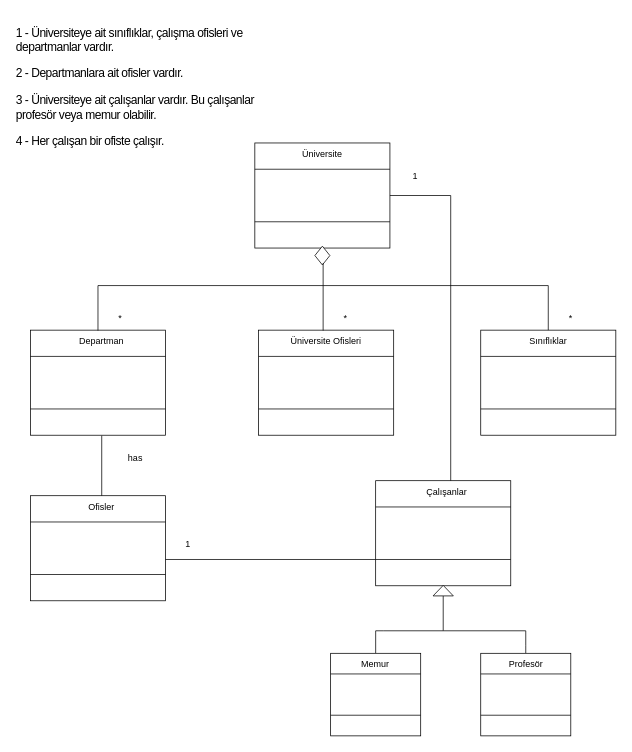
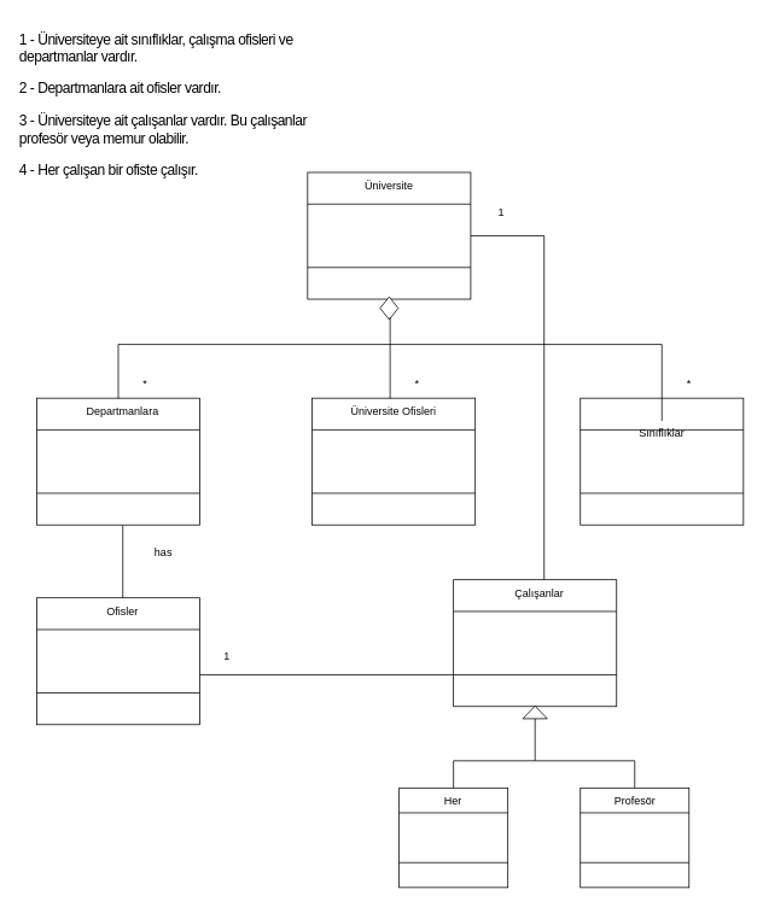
  <mxCell id="0" />
  <mxCell id="1" parent="0" />
  <mxCell id="2" value="&#10;&lt;p style=&quot;box-sizing: border-box; margin-top: 0px; margin-bottom: 1rem; color: rgb(0, 0, 0); font-family: Nunito, sans-serif; font-size: 16px; font-style: normal; font-variant-ligatures: normal; font-variant-caps: normal; font-weight: 400; letter-spacing: -0.64px; orphans: 2; text-align: left; text-indent: 0px; text-transform: none; widows: 2; word-spacing: 0px; -webkit-text-stroke-width: 0px; background-color: rgb(255, 255, 255); text-decoration-thickness: initial; text-decoration-style: initial; text-decoration-color: initial;&quot;&gt;1 - Üniversiteye ait sınıflıklar, çalışma ofisleri ve departmanlar vardır.&lt;/p&gt;&lt;p style=&quot;box-sizing: border-box; margin-top: 0px; margin-bottom: 1rem; color: rgb(0, 0, 0); font-family: Nunito, sans-serif; font-size: 16px; font-style: normal; font-variant-ligatures: normal; font-variant-caps: normal; font-weight: 400; letter-spacing: -0.64px; orphans: 2; text-align: left; text-indent: 0px; text-transform: none; widows: 2; word-spacing: 0px; -webkit-text-stroke-width: 0px; background-color: rgb(255, 255, 255); text-decoration-thickness: initial; text-decoration-style: initial; text-decoration-color: initial;&quot;&gt;2 - Departmanlara ait ofisler vardır.&lt;/p&gt;&lt;p style=&quot;box-sizing: border-box; margin-top: 0px; margin-bottom: 1rem; color: rgb(0, 0, 0); font-family: Nunito, sans-serif; font-size: 16px; font-style: normal; font-variant-ligatures: normal; font-variant-caps: normal; font-weight: 400; letter-spacing: -0.64px; orphans: 2; text-align: left; text-indent: 0px; text-transform: none; widows: 2; word-spacing: 0px; -webkit-text-stroke-width: 0px; background-color: rgb(255, 255, 255); text-decoration-thickness: initial; text-decoration-style: initial; text-decoration-color: initial;&quot;&gt;3 - Üniversiteye ait çalışanlar vardır. Bu çalışanlar profesör veya memur olabilir.&lt;/p&gt;&lt;p style=&quot;box-sizing: border-box; margin-top: 0px; margin-bottom: 1rem; color: rgb(0, 0, 0); font-family: Nunito, sans-serif; font-size: 16px; font-style: normal; font-variant-ligatures: normal; font-variant-caps: normal; font-weight: 400; letter-spacing: -0.64px; orphans: 2; text-align: left; text-indent: 0px; text-transform: none; widows: 2; word-spacing: 0px; -webkit-text-stroke-width: 0px; background-color: rgb(255, 255, 255); text-decoration-thickness: initial; text-decoration-style: initial; text-decoration-color: initial;&quot;&gt;4 - Her çalışan bir ofiste çalışır.&lt;/p&gt;&#10;&#10;" style="text;html=1;strokeColor=none;fillColor=none;align=center;verticalAlign=middle;whiteSpace=wrap;rounded=0;" vertex="1" parent="1"><mxGeometry y="20" width="340" height="220" as="geometry" x="20" /></mxCell>
  <mxCell id="3" value="" style="rounded=0;whiteSpace=wrap;html=1;" vertex="1" parent="1"><mxGeometry x="339" y="190" width="180" height="140" as="geometry" /></mxCell>
  <mxCell id="4" value="" style="endArrow=none;html=1;rounded=0;entryX=1;entryY=0.25;entryDx=0;entryDy=0;exitX=0;exitY=0.25;exitDx=0;exitDy=0;" edge="1" parent="1" source="3" target="3"><mxGeometry width="50" height="50" relative="1" as="geometry"><mxPoint x="200" y="300" as="sourcePoint" /><mxPoint x="250" y="250" as="targetPoint" /></mxGeometry></mxCell>
  <mxCell id="5" value="" style="endArrow=none;html=1;rounded=0;entryX=1;entryY=0.75;entryDx=0;entryDy=0;exitX=0;exitY=0.75;exitDx=0;exitDy=0;" edge="1" parent="1" source="3" target="3"><mxGeometry width="50" height="50" relative="1" as="geometry"><mxPoint x="190" y="272.5" as="sourcePoint" /><mxPoint x="370" y="272.5" as="targetPoint" /><Array as="points" /></mxGeometry></mxCell>
  <mxCell id="6" style="edgeStyle=orthogonalEdgeStyle;rounded=0;orthogonalLoop=1;jettySize=auto;html=1;exitX=0.5;exitY=1;exitDx=0;exitDy=0;" edge="1" parent="1" source="3" target="3"><mxGeometry relative="1" as="geometry" /></mxCell>
  <mxCell id="7" value="" style="rounded=0;whiteSpace=wrap;html=1;" vertex="1" parent="1"><mxGeometry x="640" y="439.41" width="180" height="140" as="geometry" /></mxCell>
  <mxCell id="8" value="" style="endArrow=none;html=1;rounded=0;entryX=1;entryY=0.25;entryDx=0;entryDy=0;exitX=0;exitY=0.25;exitDx=0;exitDy=0;" edge="1" parent="1" source="7" target="7"><mxGeometry width="50" height="50" relative="1" as="geometry"><mxPoint x="590" y="510" as="sourcePoint" /><mxPoint x="640" y="460" as="targetPoint" /></mxGeometry></mxCell>
  <mxCell id="9" value="" style="endArrow=none;html=1;rounded=0;entryX=1;entryY=0.75;entryDx=0;entryDy=0;exitX=0;exitY=0.75;exitDx=0;exitDy=0;" edge="1" parent="1" source="7" target="7"><mxGeometry width="50" height="50" relative="1" as="geometry"><mxPoint x="580" y="482.5" as="sourcePoint" /><mxPoint x="760" y="482.5" as="targetPoint" /><Array as="points" /></mxGeometry></mxCell>
  <mxCell id="10" style="edgeStyle=orthogonalEdgeStyle;rounded=0;orthogonalLoop=1;jettySize=auto;html=1;exitX=0.5;exitY=1;exitDx=0;exitDy=0;" edge="1" parent="1" source="7" target="7"><mxGeometry relative="1" as="geometry" /></mxCell>
  <mxCell id="11" value="" style="rounded=0;whiteSpace=wrap;html=1;" vertex="1" parent="1"><mxGeometry x="344" y="439.41" width="180" height="140" as="geometry" /></mxCell>
  <mxCell id="12" value="" style="endArrow=none;html=1;rounded=0;entryX=1;entryY=0.25;entryDx=0;entryDy=0;exitX=0;exitY=0.25;exitDx=0;exitDy=0;" edge="1" parent="1" source="11" target="11"><mxGeometry width="50" height="50" relative="1" as="geometry"><mxPoint x="310" y="510" as="sourcePoint" /><mxPoint x="360" y="460" as="targetPoint" /></mxGeometry></mxCell>
  <mxCell id="13" value="" style="endArrow=none;html=1;rounded=0;entryX=1;entryY=0.75;entryDx=0;entryDy=0;exitX=0;exitY=0.75;exitDx=0;exitDy=0;" edge="1" parent="1" source="11" target="11"><mxGeometry width="50" height="50" relative="1" as="geometry"><mxPoint x="300" y="482.5" as="sourcePoint" /><mxPoint x="480" y="482.5" as="targetPoint" /><Array as="points" /></mxGeometry></mxCell>
  <mxCell id="14" style="edgeStyle=orthogonalEdgeStyle;rounded=0;orthogonalLoop=1;jettySize=auto;html=1;exitX=0.5;exitY=1;exitDx=0;exitDy=0;" edge="1" parent="1" source="11" target="11"><mxGeometry relative="1" as="geometry" /></mxCell>
  <mxCell id="15" value="" style="rounded=0;whiteSpace=wrap;html=1;" vertex="1" parent="1"><mxGeometry x="40" y="439.41" width="180" height="140" as="geometry" /></mxCell>
  <mxCell id="16" value="" style="endArrow=none;html=1;rounded=0;entryX=1;entryY=0.25;entryDx=0;entryDy=0;exitX=0;exitY=0.25;exitDx=0;exitDy=0;" edge="1" parent="1" source="15" target="15"><mxGeometry width="50" height="50" relative="1" as="geometry"><mxPoint x="60" y="509.41" as="sourcePoint" /><mxPoint x="110" y="459.41" as="targetPoint" /></mxGeometry></mxCell>
  <mxCell id="17" value="" style="endArrow=none;html=1;rounded=0;entryX=1;entryY=0.75;entryDx=0;entryDy=0;exitX=0;exitY=0.75;exitDx=0;exitDy=0;" edge="1" parent="1" source="15" target="15"><mxGeometry width="50" height="50" relative="1" as="geometry"><mxPoint x="50" y="481.91" as="sourcePoint" /><mxPoint x="230" y="481.91" as="targetPoint" /><Array as="points" /></mxGeometry></mxCell>
  <mxCell id="18" style="edgeStyle=orthogonalEdgeStyle;rounded=0;orthogonalLoop=1;jettySize=auto;html=1;exitX=0.5;exitY=1;exitDx=0;exitDy=0;" edge="1" parent="1" source="15" target="15"><mxGeometry relative="1" as="geometry" /></mxCell>
  <mxCell id="19" value="Üniversite" style="text;html=1;strokeColor=none;fillColor=none;align=center;verticalAlign=middle;whiteSpace=wrap;rounded=0;" vertex="1" parent="1"><mxGeometry x="344" y="190" width="170" height="30" as="geometry" /></mxCell>
- <mxCell id="20" value="Departman" style="text;html=1;strokeColor=none;fillColor=none;align=center;verticalAlign=middle;whiteSpace=wrap;rounded=0;" vertex="1" parent="1"><mxGeometry x="50" y="439.41" width="170" height="30" as="geometry" /></mxCell>
+ <mxCell id="20" value="Departmanlara" style="text;html=1;strokeColor=none;fillColor=none;align=center;verticalAlign=middle;whiteSpace=wrap;rounded=0;" vertex="1" parent="1"><mxGeometry x="50" y="439.41" width="170" height="30" as="geometry" /></mxCell>
  <mxCell id="21" value="Üniversite Ofisleri" style="text;html=1;strokeColor=none;fillColor=none;align=center;verticalAlign=middle;whiteSpace=wrap;rounded=0;" vertex="1" parent="1"><mxGeometry x="349" y="439.41" width="170" height="30" as="geometry" /></mxCell>
- <mxCell id="22" value="Sınıflıklar" style="text;html=1;strokeColor=none;fillColor=none;align=center;verticalAlign=middle;whiteSpace=wrap;rounded=0;" vertex="1" parent="1"><mxGeometry x="645" y="439.41" width="170" height="30" as="geometry" /></mxCell>
+ <mxCell id="22" value="Sınıflıklar" style="text;html=1;strokeColor=none;fillColor=none;align=center;verticalAlign=middle;whiteSpace=wrap;rounded=0;" vertex="1" parent="1"><mxGeometry x="645" y="464.41" width="170" height="30" as="geometry" /></mxCell>
  <mxCell id="23" value="" style="endArrow=none;html=1;rounded=0;" edge="1" parent="1"><mxGeometry width="50" height="50" relative="1" as="geometry"><mxPoint x="130" y="380" as="sourcePoint" /><mxPoint x="730" y="380" as="targetPoint" /></mxGeometry></mxCell>
  <mxCell id="24" value="" style="endArrow=none;html=1;rounded=0;" edge="1" parent="1"><mxGeometry width="50" height="50" relative="1" as="geometry"><mxPoint x="130" y="440" as="sourcePoint" /><mxPoint x="130" y="380" as="targetPoint" /></mxGeometry></mxCell>
  <mxCell id="25" value="" style="endArrow=none;html=1;rounded=0;" edge="1" parent="1"><mxGeometry width="50" height="50" relative="1" as="geometry"><mxPoint x="430" y="440" as="sourcePoint" /><mxPoint x="430" y="380" as="targetPoint" /></mxGeometry></mxCell>
  <mxCell id="26" value="" style="endArrow=none;html=1;rounded=0;exitX=0.5;exitY=0;exitDx=0;exitDy=0;" edge="1" parent="1" source="22"><mxGeometry width="50" height="50" relative="1" as="geometry"><mxPoint x="130" y="450" as="sourcePoint" /><mxPoint x="730" y="380" as="targetPoint" /></mxGeometry></mxCell>
  <mxCell id="27" value="" style="rhombus;whiteSpace=wrap;html=1;rotation=-90;" vertex="1" parent="1"><mxGeometry x="416.5" y="330" width="25" height="20" as="geometry" /></mxCell>
  <mxCell id="28" value="" style="endArrow=none;html=1;rounded=0;" edge="1" parent="1"><mxGeometry width="50" height="50" relative="1" as="geometry"><mxPoint x="430" y="380" as="sourcePoint" /><mxPoint x="430" y="350" as="targetPoint" /></mxGeometry></mxCell>
  <mxCell id="29" value="" style="rounded=0;whiteSpace=wrap;html=1;" vertex="1" parent="1"><mxGeometry x="40" y="660" width="180" height="140" as="geometry" /></mxCell>
  <mxCell id="30" value="" style="endArrow=none;html=1;rounded=0;entryX=1;entryY=0.25;entryDx=0;entryDy=0;exitX=0;exitY=0.25;exitDx=0;exitDy=0;" edge="1" parent="1" source="29" target="29"><mxGeometry width="50" height="50" relative="1" as="geometry"><mxPoint x="60" y="730" as="sourcePoint" /><mxPoint x="110" y="680" as="targetPoint" /></mxGeometry></mxCell>
  <mxCell id="31" value="" style="endArrow=none;html=1;rounded=0;entryX=1;entryY=0.75;entryDx=0;entryDy=0;exitX=0;exitY=0.75;exitDx=0;exitDy=0;" edge="1" parent="1" source="29" target="29"><mxGeometry width="50" height="50" relative="1" as="geometry"><mxPoint x="50" y="702.5" as="sourcePoint" /><mxPoint x="230" y="702.5" as="targetPoint" /><Array as="points" /></mxGeometry></mxCell>
  <mxCell id="32" style="edgeStyle=orthogonalEdgeStyle;rounded=0;orthogonalLoop=1;jettySize=auto;html=1;exitX=0.5;exitY=1;exitDx=0;exitDy=0;" edge="1" parent="1" source="29" target="29"><mxGeometry relative="1" as="geometry" /></mxCell>
  <mxCell id="33" value="Ofisler" style="text;html=1;strokeColor=none;fillColor=none;align=center;verticalAlign=middle;whiteSpace=wrap;rounded=0;" vertex="1" parent="1"><mxGeometry x="50" y="660" width="170" height="30" as="geometry" /></mxCell>
  <mxCell id="34" value="" style="endArrow=none;html=1;rounded=0;exitX=0.5;exitY=0;exitDx=0;exitDy=0;" edge="1" parent="1" source="33"><mxGeometry width="50" height="50" relative="1" as="geometry"><mxPoint x="100" y="650" as="sourcePoint" /><mxPoint x="135" y="580" as="targetPoint" /></mxGeometry></mxCell>
  <mxCell id="35" value="has" style="text;html=1;strokeColor=none;fillColor=none;align=center;verticalAlign=middle;whiteSpace=wrap;rounded=0;" vertex="1" parent="1"><mxGeometry x="150" y="595" width="60" height="30" as="geometry" /></mxCell>
  <mxCell id="36" value="" style="rounded=0;whiteSpace=wrap;html=1;" vertex="1" parent="1"><mxGeometry x="500" y="640" width="180" height="140" as="geometry" /></mxCell>
  <mxCell id="37" value="" style="endArrow=none;html=1;rounded=0;entryX=1;entryY=0.25;entryDx=0;entryDy=0;exitX=0;exitY=0.25;exitDx=0;exitDy=0;" edge="1" parent="1" source="36" target="36"><mxGeometry width="50" height="50" relative="1" as="geometry"><mxPoint x="520" y="710" as="sourcePoint" /><mxPoint x="570" y="660" as="targetPoint" /></mxGeometry></mxCell>
  <mxCell id="38" value="" style="endArrow=none;html=1;rounded=0;entryX=1;entryY=0.75;entryDx=0;entryDy=0;exitX=0;exitY=0.75;exitDx=0;exitDy=0;" edge="1" parent="1" source="36" target="36"><mxGeometry width="50" height="50" relative="1" as="geometry"><mxPoint x="510" y="682.5" as="sourcePoint" /><mxPoint x="690" y="682.5" as="targetPoint" /><Array as="points" /></mxGeometry></mxCell>
  <mxCell id="39" style="edgeStyle=orthogonalEdgeStyle;rounded=0;orthogonalLoop=1;jettySize=auto;html=1;exitX=0.5;exitY=1;exitDx=0;exitDy=0;" edge="1" parent="1" source="36" target="36"><mxGeometry relative="1" as="geometry" /></mxCell>
  <mxCell id="40" value="Çalışanlar" style="text;html=1;strokeColor=none;fillColor=none;align=center;verticalAlign=middle;whiteSpace=wrap;rounded=0;" vertex="1" parent="1"><mxGeometry x="510" y="640" width="170" height="30" as="geometry" /></mxCell>
  <mxCell id="41" value="" style="endArrow=none;html=1;rounded=0;entryX=1;entryY=0.5;entryDx=0;entryDy=0;" edge="1" parent="1" target="3"><mxGeometry width="50" height="50" relative="1" as="geometry"><mxPoint x="600" y="260" as="sourcePoint" /><mxPoint x="660" y="250" as="targetPoint" /></mxGeometry></mxCell>
  <mxCell id="42" value="" style="endArrow=none;html=1;rounded=0;" edge="1" parent="1"><mxGeometry width="50" height="50" relative="1" as="geometry"><mxPoint x="600" y="640" as="sourcePoint" /><mxPoint x="600" y="260" as="targetPoint" /></mxGeometry></mxCell>
  <mxCell id="43" value="" style="endArrow=none;html=1;rounded=0;entryX=0;entryY=0.5;entryDx=0;entryDy=0;" edge="1" parent="1" target="44"><mxGeometry width="50" height="50" relative="1" as="geometry"><mxPoint x="590" y="840" as="sourcePoint" /><mxPoint x="597" y="870" as="targetPoint" /></mxGeometry></mxCell>
  <mxCell id="44" value="" style="triangle;whiteSpace=wrap;html=1;rotation=-90;" vertex="1" parent="1"><mxGeometry x="583" y="773" width="14" height="27" as="geometry" /></mxCell>
  <mxCell id="45" value="" style="endArrow=none;html=1;rounded=0;" edge="1" parent="1"><mxGeometry width="50" height="50" relative="1" as="geometry"><mxPoint x="700" y="840" as="sourcePoint" /><mxPoint x="590" y="840" as="targetPoint" /></mxGeometry></mxCell>
  <mxCell id="46" value="" style="endArrow=none;html=1;rounded=0;" edge="1" parent="1"><mxGeometry width="50" height="50" relative="1" as="geometry"><mxPoint x="500" y="840" as="sourcePoint" /><mxPoint x="590" y="840" as="targetPoint" /><Array as="points"><mxPoint x="510" y="840" /></Array></mxGeometry></mxCell>
  <mxCell id="47" value="" style="endArrow=none;html=1;rounded=0;" edge="1" parent="1"><mxGeometry width="50" height="50" relative="1" as="geometry"><mxPoint x="500" y="870" as="sourcePoint" /><mxPoint x="500" y="840" as="targetPoint" /><Array as="points" /></mxGeometry></mxCell>
  <mxCell id="48" value="" style="endArrow=none;html=1;rounded=0;" edge="1" parent="1"><mxGeometry width="50" height="50" relative="1" as="geometry"><mxPoint x="700" y="870" as="sourcePoint" /><mxPoint x="700" y="840" as="targetPoint" /><Array as="points"><mxPoint x="700" y="860" /></Array></mxGeometry></mxCell>
  <mxCell id="49" value="" style="rounded=0;whiteSpace=wrap;html=1;" vertex="1" parent="1"><mxGeometry x="440" y="870" width="120" height="110" as="geometry" /></mxCell>
  <mxCell id="50" value="" style="rounded=0;whiteSpace=wrap;html=1;" vertex="1" parent="1"><mxGeometry x="640" y="870" width="120" height="110" as="geometry" /></mxCell>
  <mxCell id="51" value="" style="endArrow=none;html=1;rounded=0;exitX=0;exitY=0.25;exitDx=0;exitDy=0;entryX=1;entryY=0.25;entryDx=0;entryDy=0;" edge="1" parent="1" source="49" target="49"><mxGeometry width="50" height="50" relative="1" as="geometry"><mxPoint x="480" y="960" as="sourcePoint" /><mxPoint x="530" y="910" as="targetPoint" /></mxGeometry></mxCell>
  <mxCell id="52" value="" style="endArrow=none;html=1;rounded=0;exitX=0;exitY=0.75;exitDx=0;exitDy=0;entryX=1;entryY=0.75;entryDx=0;entryDy=0;" edge="1" parent="1" source="49" target="49"><mxGeometry width="50" height="50" relative="1" as="geometry"><mxPoint x="490" y="970" as="sourcePoint" /><mxPoint x="540" y="920" as="targetPoint" /></mxGeometry></mxCell>
  <mxCell id="53" value="" style="endArrow=none;html=1;rounded=0;entryX=1;entryY=0.25;entryDx=0;entryDy=0;exitX=0;exitY=0.25;exitDx=0;exitDy=0;" edge="1" parent="1" source="50" target="50"><mxGeometry width="50" height="50" relative="1" as="geometry"><mxPoint x="500" y="980" as="sourcePoint" /><mxPoint x="550" y="930" as="targetPoint" /></mxGeometry></mxCell>
  <mxCell id="54" value="" style="endArrow=none;html=1;rounded=0;entryX=1;entryY=0.75;entryDx=0;entryDy=0;exitX=0;exitY=0.75;exitDx=0;exitDy=0;" edge="1" parent="1" source="50" target="50"><mxGeometry width="50" height="50" relative="1" as="geometry"><mxPoint x="510" y="990" as="sourcePoint" /><mxPoint x="560" y="940" as="targetPoint" /></mxGeometry></mxCell>
- <mxCell id="55" value="Memur" style="text;html=1;strokeColor=none;fillColor=none;align=center;verticalAlign=middle;whiteSpace=wrap;rounded=0;" vertex="1" parent="1"><mxGeometry x="439" y="870" width="121" height="30" as="geometry" /></mxCell>
+ <mxCell id="55" value="Her" style="text;html=1;strokeColor=none;fillColor=none;align=center;verticalAlign=middle;whiteSpace=wrap;rounded=0;" vertex="1" parent="1"><mxGeometry x="439" y="870" width="121" height="30" as="geometry" /></mxCell>
  <mxCell id="56" value="Profesör" style="text;html=1;strokeColor=none;fillColor=none;align=center;verticalAlign=middle;whiteSpace=wrap;rounded=0;" vertex="1" parent="1"><mxGeometry x="640" y="870" width="121" height="30" as="geometry" /></mxCell>
  <mxCell id="57" value="" style="endArrow=none;html=1;rounded=0;entryX=0;entryY=0.75;entryDx=0;entryDy=0;" edge="1" parent="1" target="36"><mxGeometry width="50" height="50" relative="1" as="geometry"><mxPoint x="220" y="745" as="sourcePoint" /><mxPoint x="370" y="690" as="targetPoint" /></mxGeometry></mxCell>
  <mxCell id="58" value="1" style="text;html=1;strokeColor=none;fillColor=none;align=center;verticalAlign=middle;whiteSpace=wrap;rounded=0;" vertex="1" parent="1"><mxGeometry x="220" y="710" width="60" height="30" as="geometry" /></mxCell>
  <mxCell id="59" value="*" style="text;html=1;strokeColor=none;fillColor=none;align=center;verticalAlign=middle;whiteSpace=wrap;rounded=0;" vertex="1" parent="1"><mxGeometry x="730" y="409.41" width="60" height="30" as="geometry" /></mxCell>
  <mxCell id="60" value="*" style="text;html=1;strokeColor=none;fillColor=none;align=center;verticalAlign=middle;whiteSpace=wrap;rounded=0;" vertex="1" parent="1"><mxGeometry x="430" y="409.41" width="60" height="30" as="geometry" /></mxCell>
  <mxCell id="61" value="*" style="text;html=1;strokeColor=none;fillColor=none;align=center;verticalAlign=middle;whiteSpace=wrap;rounded=0;" vertex="1" parent="1"><mxGeometry x="130" y="409.41" width="60" height="30" as="geometry" /></mxCell>
  <mxCell id="62" value="1" style="text;html=1;strokeColor=none;fillColor=none;align=center;verticalAlign=middle;whiteSpace=wrap;rounded=0;" vertex="1" parent="1"><mxGeometry x="523" y="220" width="60" height="30" as="geometry" /></mxCell>
